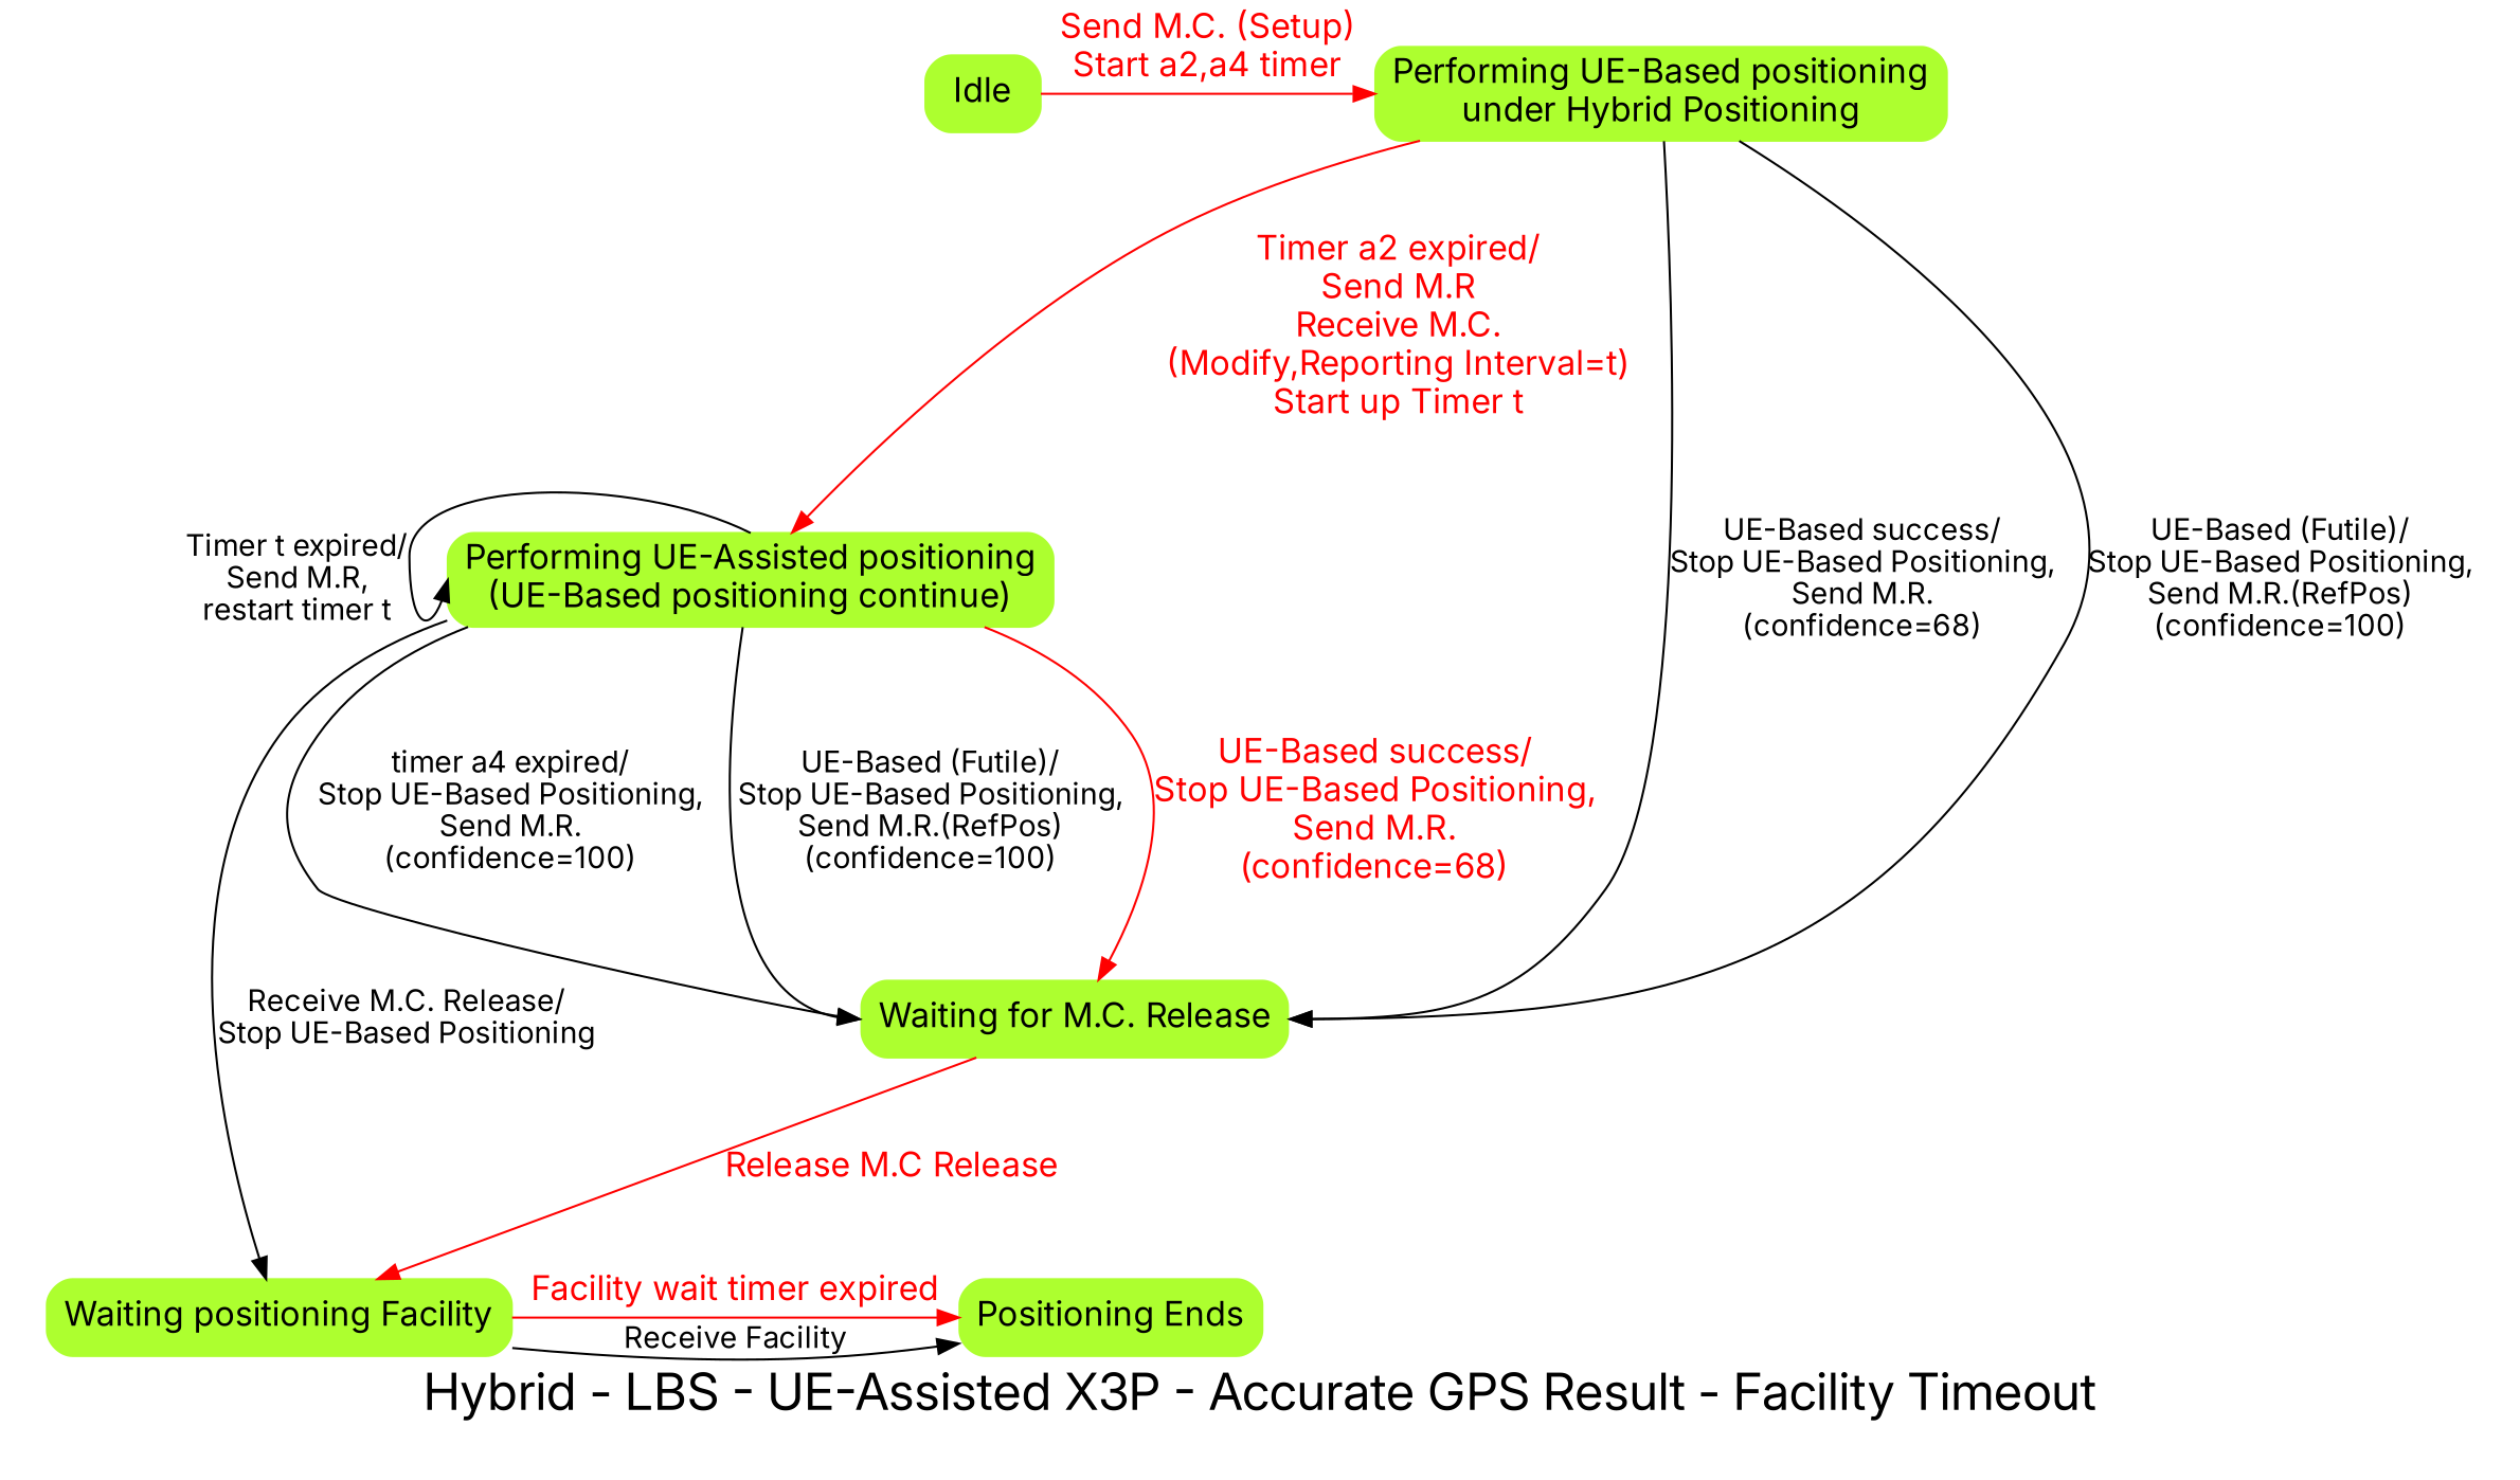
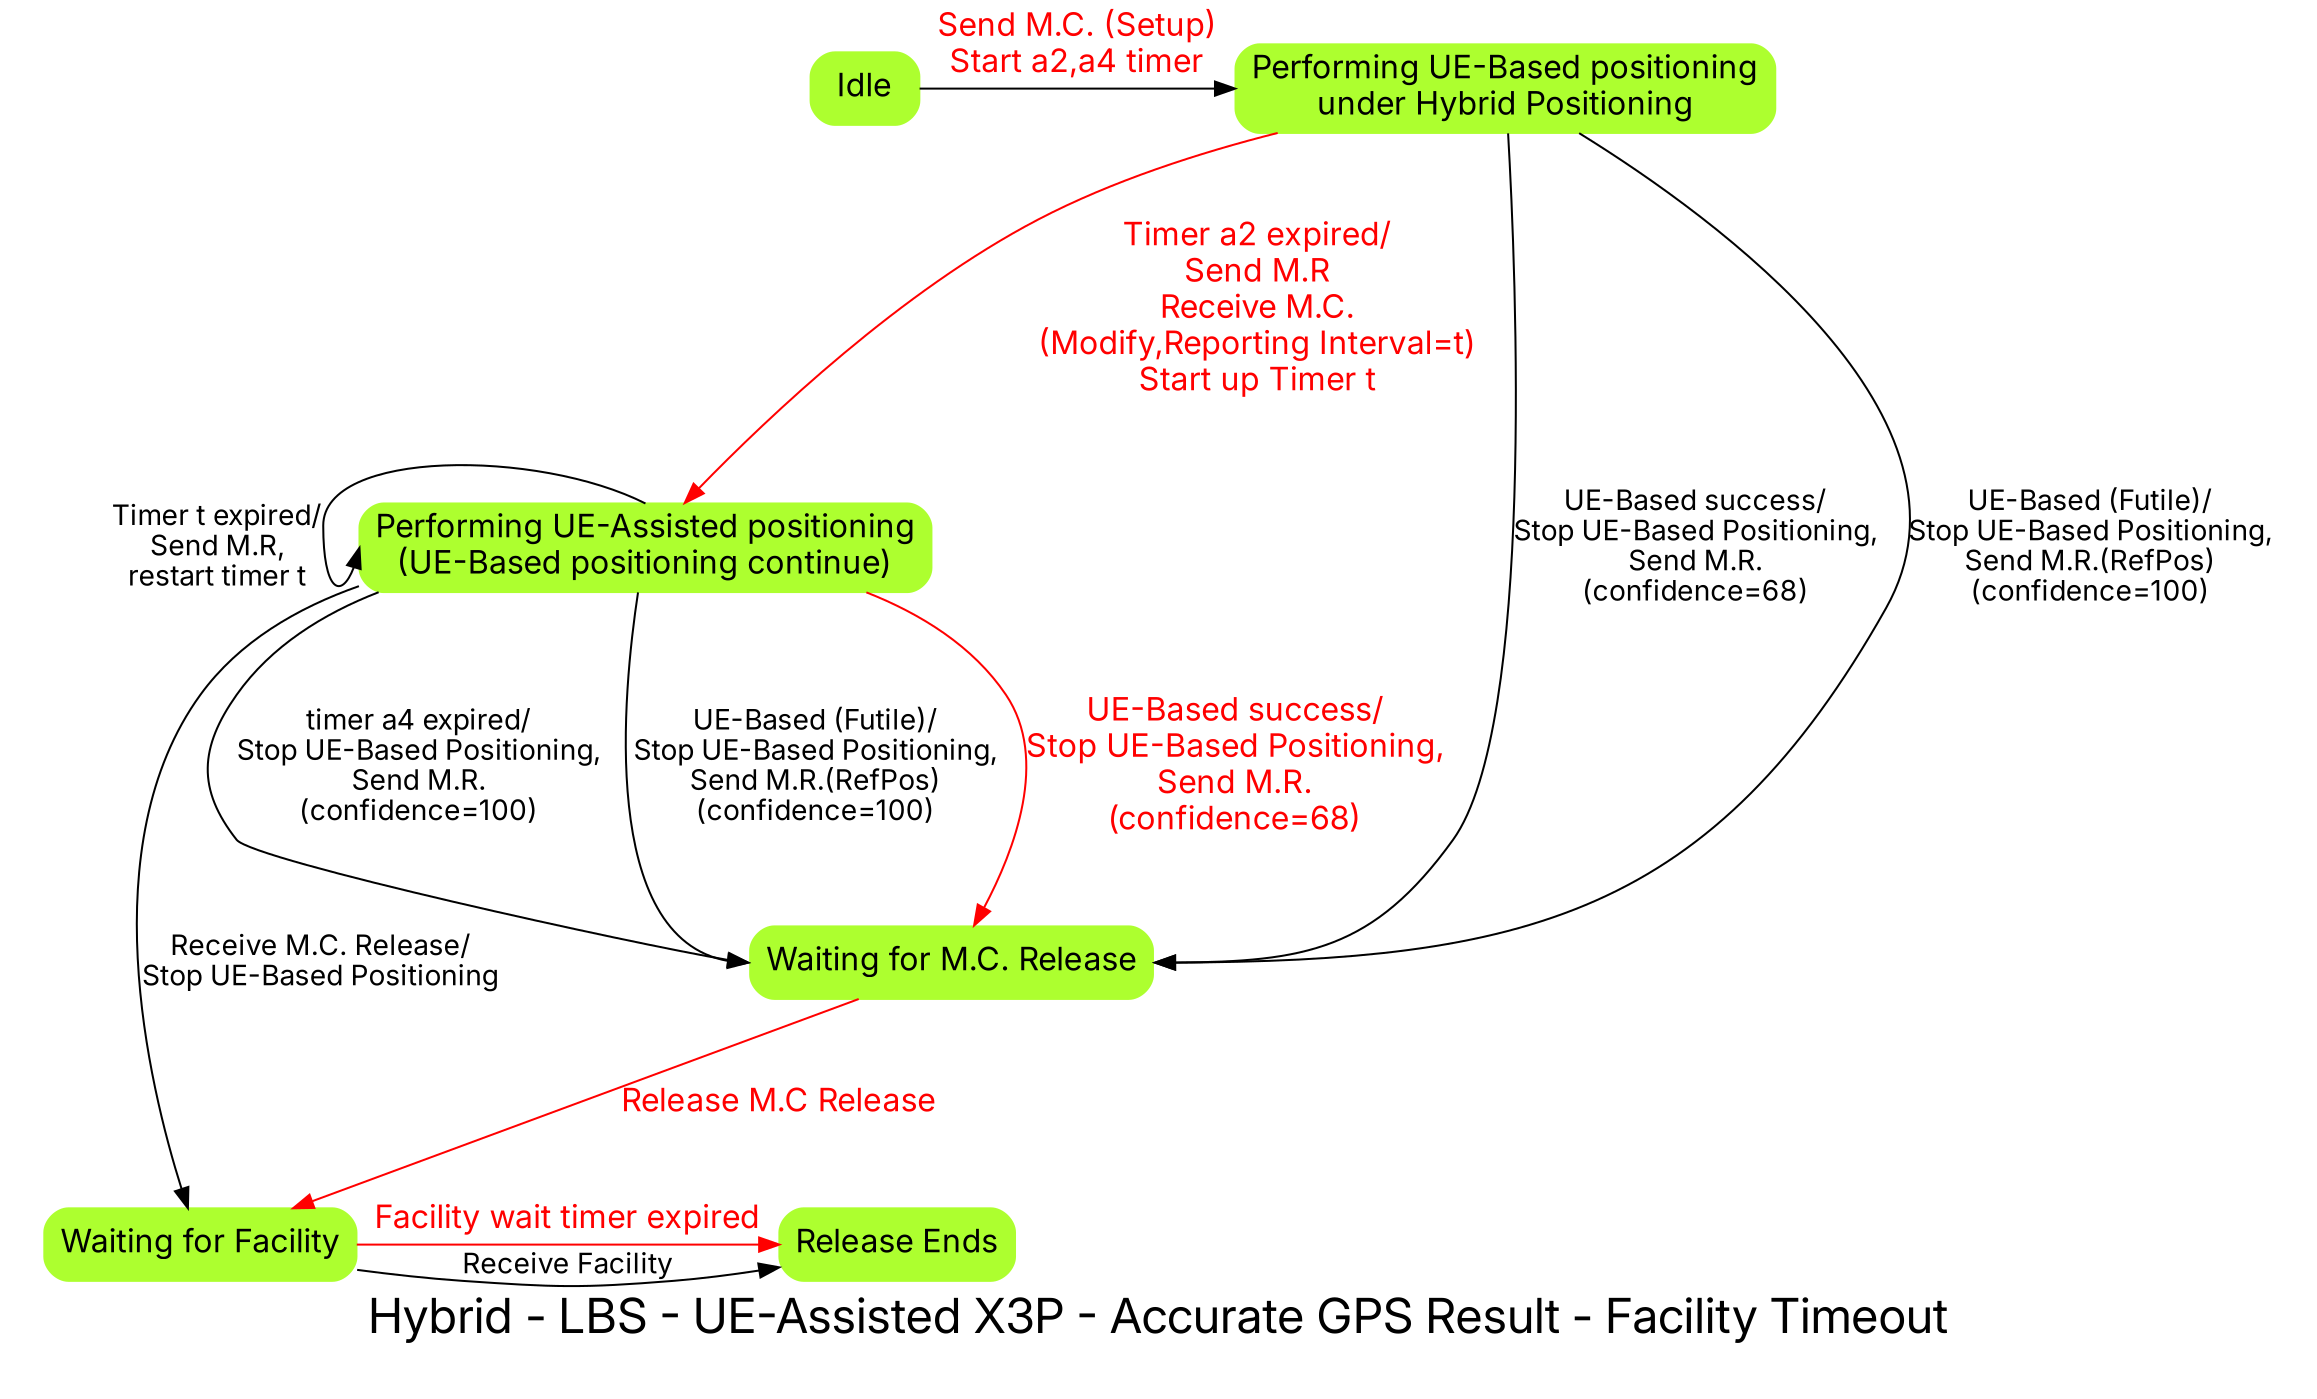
  digraph {
    fontname=Inter
    fontsize=24
    label="Hybrid - LBS - UE-Assisted X3P - Accurate GPS Result - Facility Timeout"
    rankdir=TB
    ranksep=1.2
    node [color=greenyellow fontname=Inter fontsize=16 shape=box style="rounded,filled"]
    edge [fontname=Inter fontsize=14]
    n1 [label=Idle]
    n2 [label="Performing UE-Based positioning\nunder Hybrid Positioning"]
-   n3 [label="Waiting positioning Facility"]
-   n4 [label="Positioning Ends"]
+   n3 [label="Waiting for Facility"]
+   n4 [label="Release Ends"]
    n5 [label="Performing UE-Assisted positioning\n(UE-Based positioning continue)"]
    n6 [label="Waiting for M.C. Release"]
    subgraph sub_1 {
      rank=same
      n1
      n2
    }
    subgraph sub_2 {
      rank=same
      n3
      n4
    }
-   n1 -> n2 [color=red fontcolor=red fontsize=16 label="Send M.C. (Setup)\nStart a2,a4 timer"]
+   n1 -> n2 [color=black fontcolor=red fontsize=16 label="Send M.C. (Setup)\nStart a2,a4 timer"]
    n2 -> n5 [color=red fontcolor=red fontsize=16 label="Timer a2 expired/\nSend M.R\nReceive M.C.\n(Modify,Reporting Interval=t)\nStart up Timer t"]
    n2 -> n6 [headport=e label="UE-Based success/\nStop UE-Based Positioning,\nSend M.R.\n(confidence=68)"]
    n2 -> n6 [headport=e label="UE-Based (Futile)/\nStop UE-Based Positioning,\nSend M.R.(RefPos)\n(confidence=100)"]
    n3 -> n4 [color=red fontcolor=red fontsize=16 label="Facility wait timer expired"]
    n3 -> n4 [label="Receive Facility"]
    n5 -> n3 [label="Receive M.C. Release/\nStop UE-Based Positioning"]
    n5 -> n5 [headport=w label="Timer t expired/\nSend M.R,\nrestart timer t" tailport=n]
    n5 -> n6 [headport=w label="timer a4 expired/\nStop UE-Based Positioning,\nSend M.R.\n(confidence=100)"]
    n5 -> n6 [headport=w label="UE-Based (Futile)/\nStop UE-Based Positioning,\nSend M.R.(RefPos)\n(confidence=100)"]
    n5 -> n6 [color=red fontcolor=red fontsize=16 label="UE-Based success/\nStop UE-Based Positioning,\nSend M.R.\n(confidence=68)"]
    n6 -> n3 [color=red fontcolor=red fontsize=16 label="Release M.C Release"]
  }
